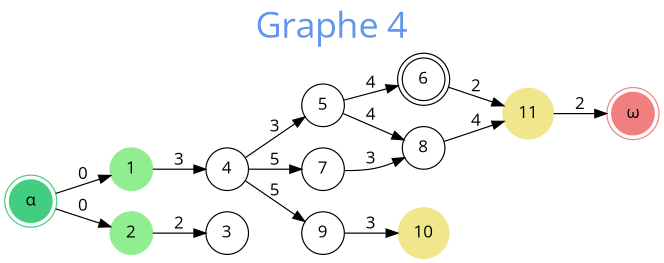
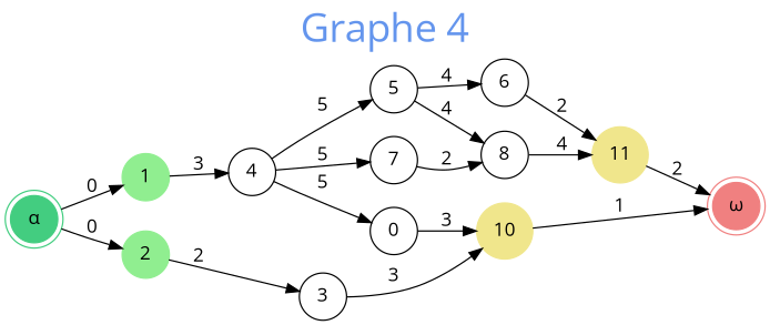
  digraph {
    fontcolor=cornflowerblue
    fontname="Open Sans"
    fontsize=30
    label="Graphe 4"
    labelloc=t
    rankdir=LR
    node [fontname="Open Sans" shape=circle]
    edge [fontname="Open Sans"]
    n1 [color=seagreen3 label="α" shape=doublecircle style=filled]
    n2 [color=lightgreen label=1 style=filled]
    n3 [color=lightgreen label=2 style=filled]
    n4 [label=4]
    n5 [label=3]
    n6 [label=5]
    n7 [label=7]
-   n8 [label=9]
+   n8 [label=0]
    n9 [color=khaki label=10 style=filled]
    n10 [color=lightcoral label="ω" shape=doublecircle style=filled]
-   n11 [label=6 shape=doublecircle]
+   n11 [label=6]
    n12 [label=8]
    n13 [color=khaki label=11 style=filled]
    n1 -> n2 [label=0]
    n1 -> n3 [label=0]
    n2 -> n4 [label=3]
    n3 -> n5 [label=2]
-   n4 -> n6 [label=3]
+   n4 -> n6 [label=5]
    n4 -> n7 [label=5]
    n4 -> n8 [label=5]
+   n5 -> n9 [label=3]
    n6 -> n11 [label=4]
    n6 -> n12 [label=4]
-   n7 -> n12 [label=3]
+   n7 -> n12 [label=2]
    n8 -> n9 [label=3]
+   n9 -> n10 [label=1]
    n11 -> n13 [label=2]
    n12 -> n13 [label=4]
    n13 -> n10 [label=2]
  }
